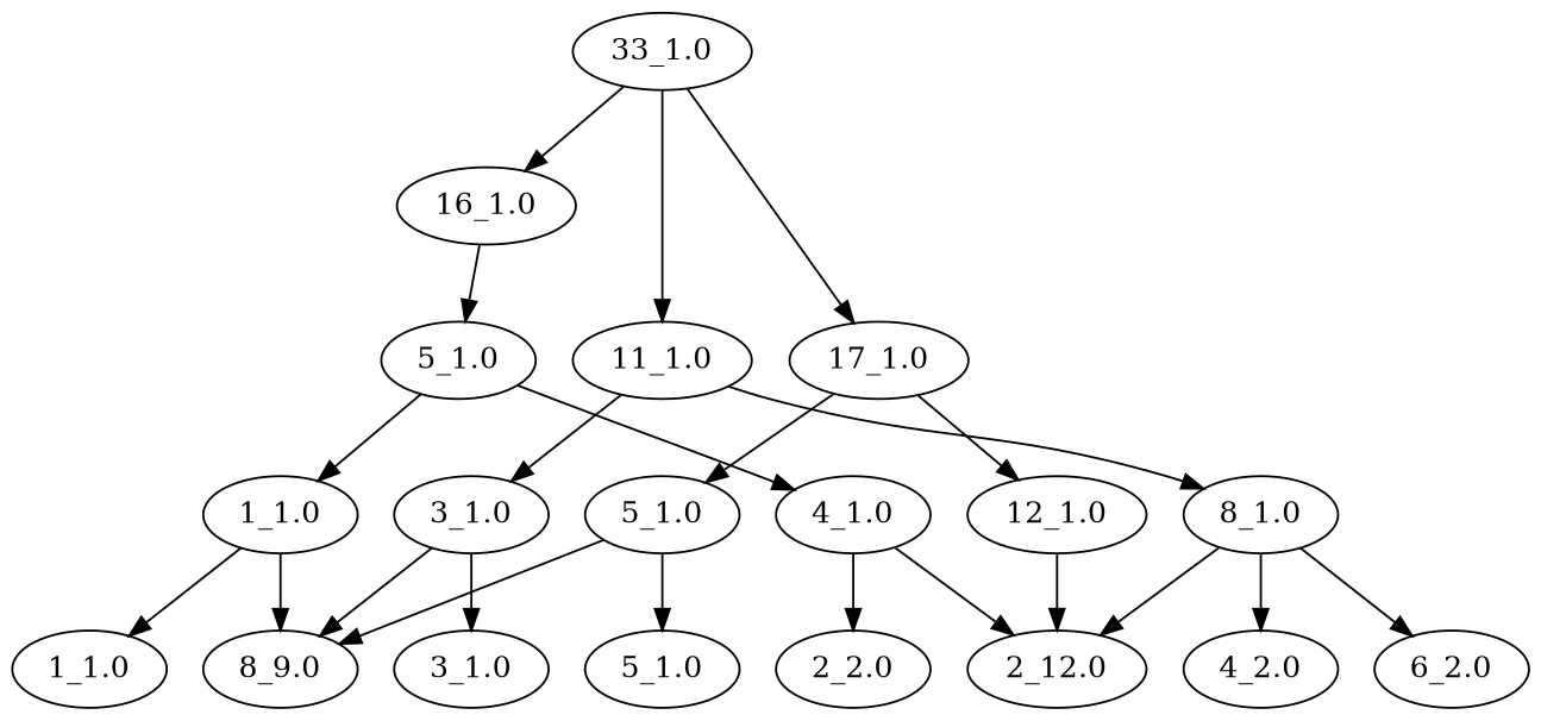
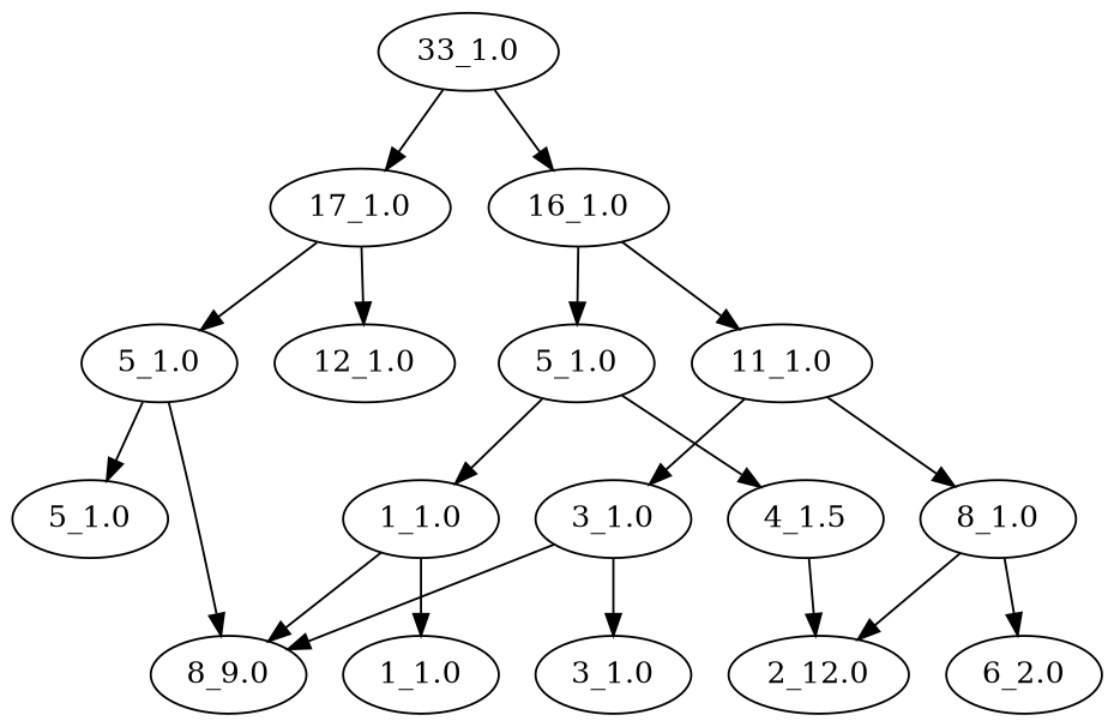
  digraph {
    n1 [label="1_1.0"]
    n2 [label="8_9.0"]
    n3 [label="1_1.0"]
-   n4 [label="4_1.0"]
+   n4 [label="4_1.5"]
    n5 [label="2_12.0"]
-   n6 [label="2_2.0"]
    n7 [label="5_1.0"]
    n8 [label="3_1.0"]
    n9 [label="3_1.0"]
    n10 [label="8_1.0"]
-   n11 [label="4_2.0"]
    n12 [label="6_2.0"]
    n13 [label="11_1.0"]
    n14 [label="5_1.0"]
    n15 [label="5_1.0"]
    n16 [label="12_1.0"]
    n17 [label="17_1.0"]
    n18 [label="16_1.0"]
    n19 [label="33_1.0"]
    n1 -> n2
    n1 -> n3
    n4 -> n5
-   n4 -> n6
    n7 -> n1
    n7 -> n4
    n8 -> n2
    n8 -> n9
    n10 -> n5
-   n10 -> n11
    n10 -> n12
    n13 -> n8
    n13 -> n10
    n14 -> n2
    n14 -> n15
-   n16 -> n5
    n17 -> n14
    n17 -> n16
    n18 -> n7
-   n19 -> n13
+   n18 -> n13
    n19 -> n17
    n19 -> n18
  }
